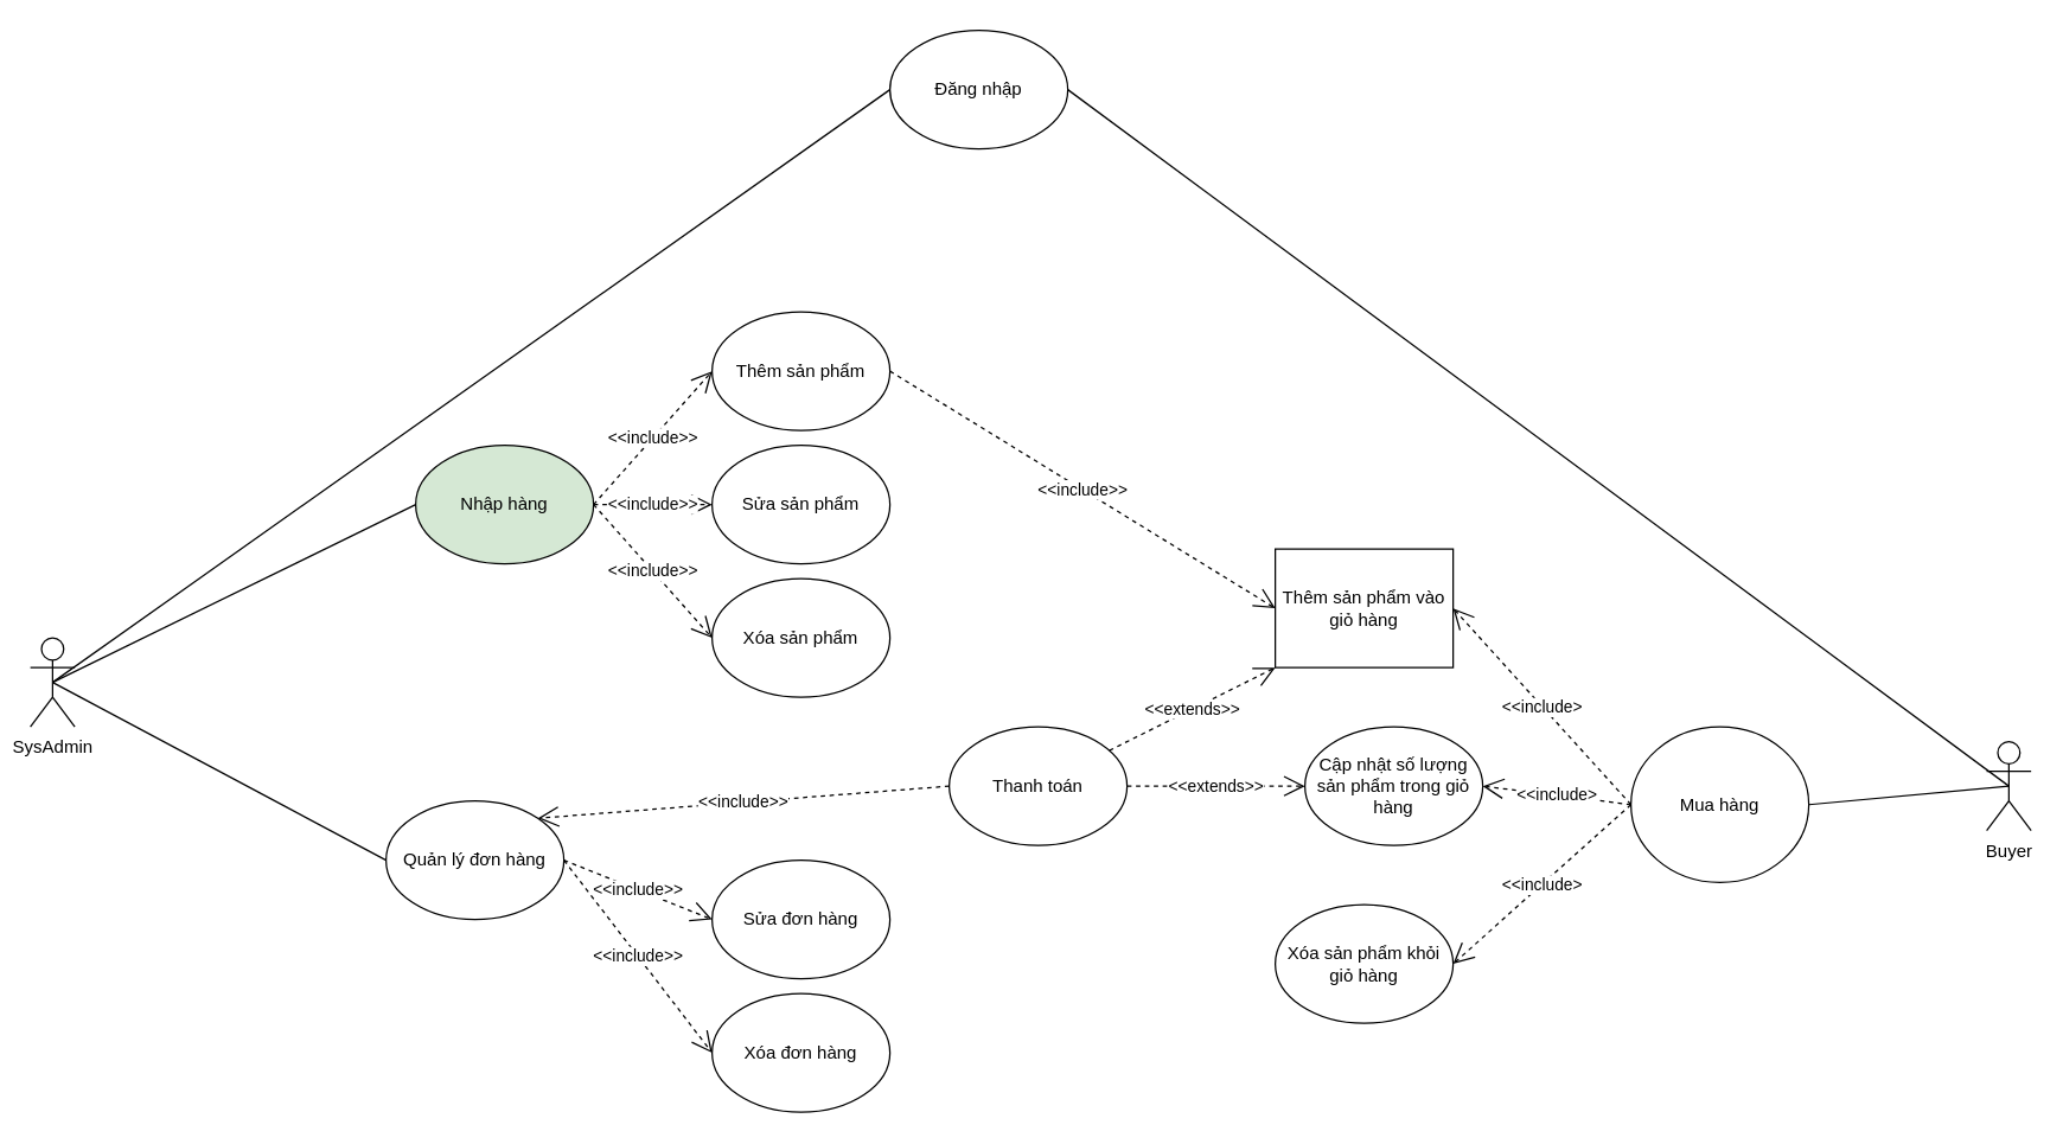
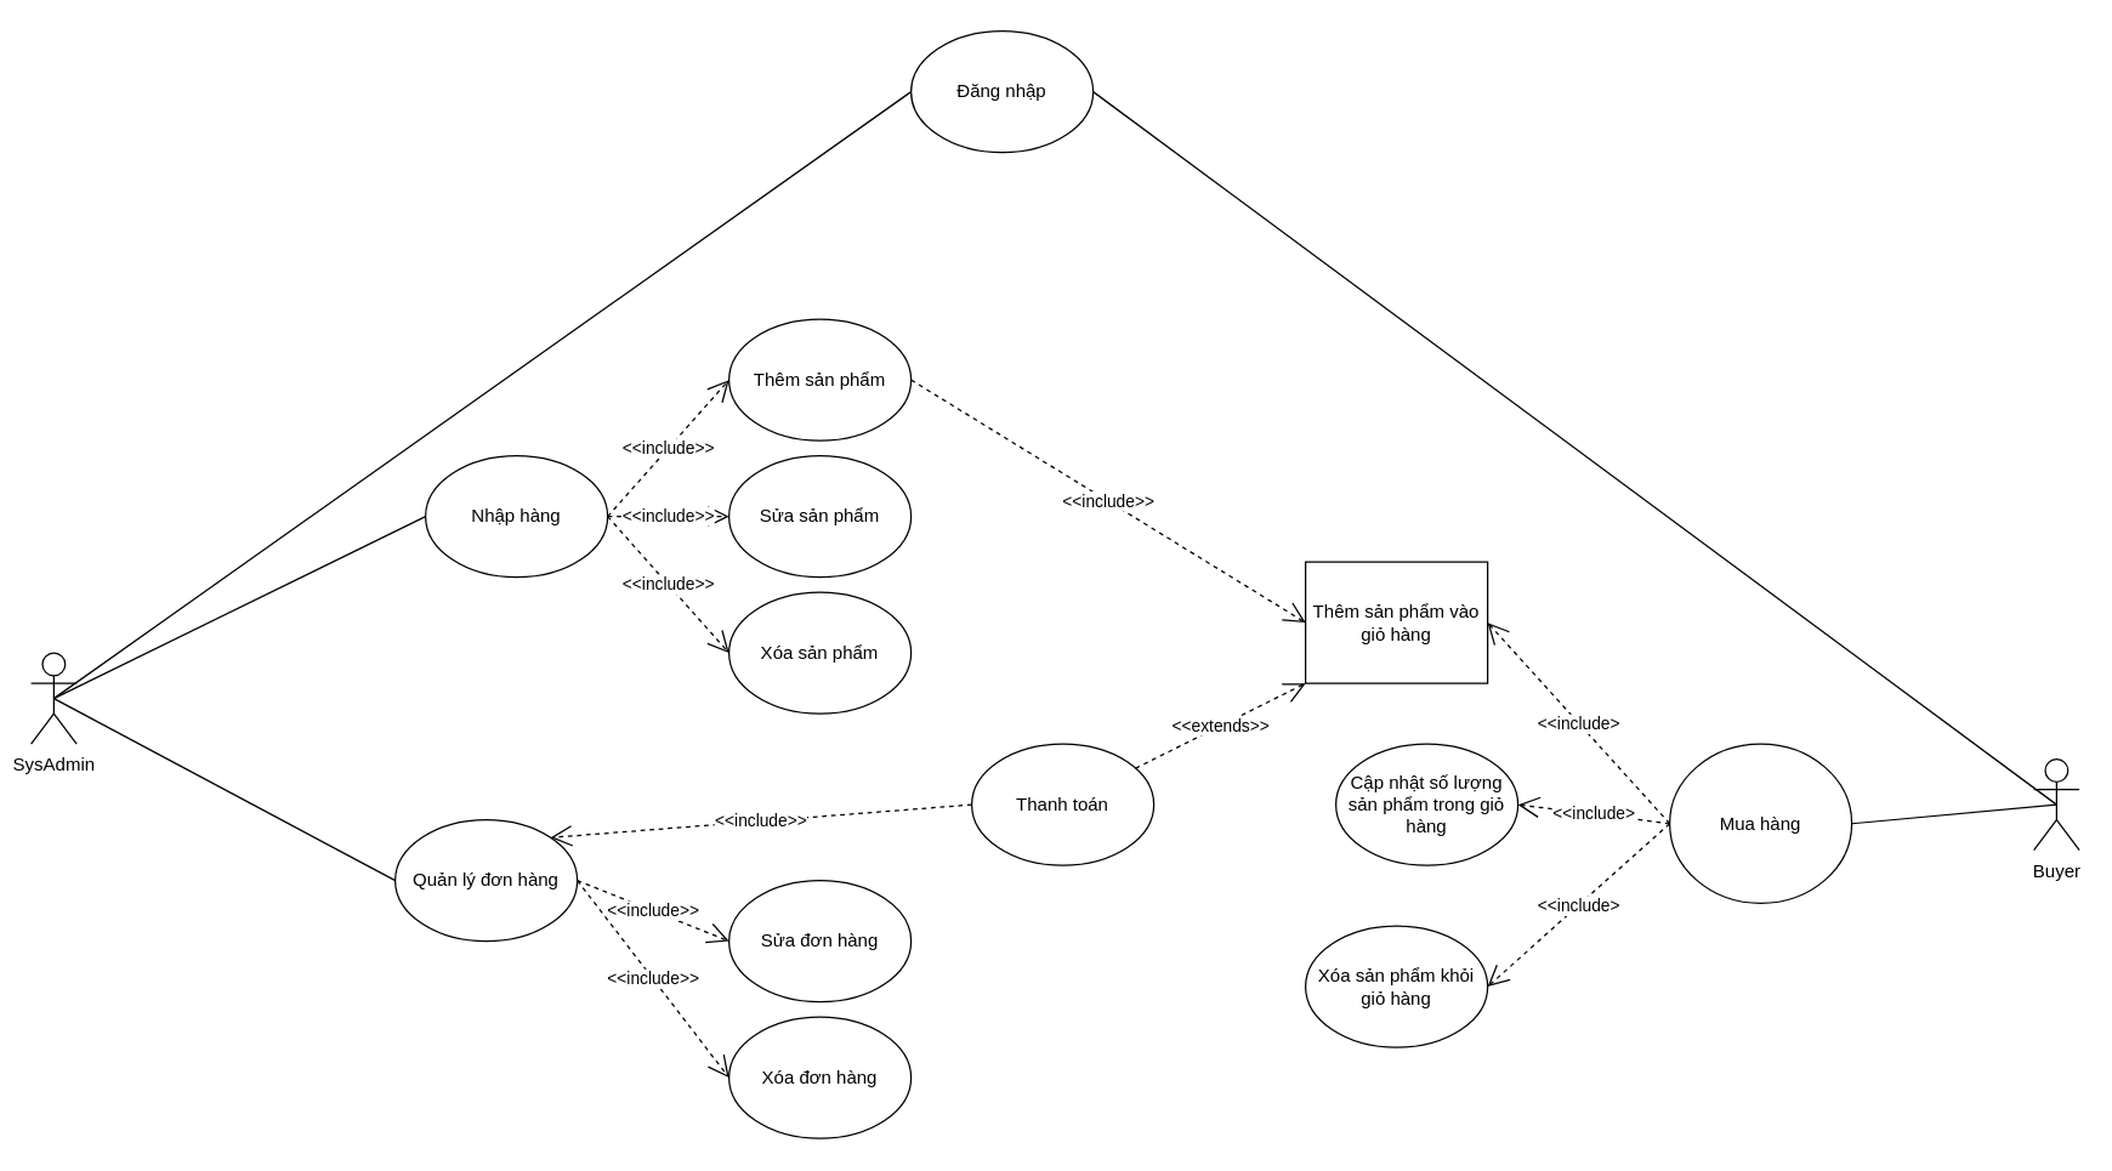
  <mxCell id="0" />
  <mxCell id="1" parent="0" />
  <mxCell id="2" value="SysAdmin" style="shape=umlActor;verticalLabelPosition=bottom;verticalAlign=top;html=1;outlineConnect=0;" vertex="1" parent="1"><mxGeometry x="20" y="430" width="30" height="60" as="geometry" /></mxCell>
  <mxCell id="3" value="Thêm sản phẩm" style="ellipse;whiteSpace=wrap;html=1;" vertex="1" parent="1"><mxGeometry x="480" y="210" width="120" height="80" as="geometry" /></mxCell>
  <mxCell id="4" value="Sửa sản phẩm" style="ellipse;whiteSpace=wrap;html=1;" vertex="1" parent="1"><mxGeometry x="480" y="300" width="120" height="80" as="geometry" /></mxCell>
  <mxCell id="5" value="&amp;lt;&amp;lt;include&amp;gt;&amp;gt;" style="endArrow=open;endSize=12;dashed=1;html=1;rounded=0;entryX=0;entryY=0.5;entryDx=0;entryDy=0;exitX=1;exitY=0.5;exitDx=0;exitDy=0;" edge="1" parent="1" source="7" target="3"><mxGeometry width="160" relative="1" as="geometry"><mxPoint x="320" y="260" as="sourcePoint" /><mxPoint x="710" y="360" as="targetPoint" /></mxGeometry></mxCell>
  <mxCell id="6" value="&amp;lt;&amp;lt;include&amp;gt;&amp;gt;" style="endArrow=open;endSize=12;dashed=1;html=1;rounded=0;entryX=0;entryY=0.5;entryDx=0;entryDy=0;exitX=1;exitY=0.5;exitDx=0;exitDy=0;" edge="1" parent="1" source="7" target="4"><mxGeometry width="160" relative="1" as="geometry"><mxPoint x="320" y="372" as="sourcePoint" /><mxPoint x="480" y="290" as="targetPoint" /></mxGeometry></mxCell>
- <mxCell id="7" value="Nhập hàng" style="ellipse;whiteSpace=wrap;html=1;fillColor=#d5e8d4;" vertex="1" parent="1"><mxGeometry x="280" y="300" width="120" height="80" as="geometry" /></mxCell>
+ <mxCell id="7" value="Nhập hàng" style="ellipse;whiteSpace=wrap;html=1;" vertex="1" parent="1"><mxGeometry x="280" y="300" width="120" height="80" as="geometry" /></mxCell>
  <mxCell id="8" value="Xóa sản phẩm" style="ellipse;whiteSpace=wrap;html=1;" vertex="1" parent="1"><mxGeometry x="480" y="390" width="120" height="80" as="geometry" /></mxCell>
  <mxCell id="9" value="&amp;lt;&amp;lt;include&amp;gt;&amp;gt;" style="endArrow=open;endSize=12;dashed=1;html=1;rounded=0;entryX=0;entryY=0.5;entryDx=0;entryDy=0;exitX=1;exitY=0.5;exitDx=0;exitDy=0;" edge="1" parent="1" source="7" target="8"><mxGeometry width="160" relative="1" as="geometry"><mxPoint x="410" y="350" as="sourcePoint" /><mxPoint x="490" y="430" as="targetPoint" /></mxGeometry></mxCell>
  <mxCell id="10" value="Thêm sản phẩm vào giỏ hàng" style="whiteSpace=wrap;html=1;rounded=0;" vertex="1" parent="1"><mxGeometry x="860" y="370" width="120" height="80" as="geometry" /></mxCell>
  <mxCell id="11" value="Cập nhật số lượng sản phẩm trong giỏ hàng" style="ellipse;whiteSpace=wrap;html=1;" vertex="1" parent="1"><mxGeometry x="880" y="490" width="120" height="80" as="geometry" /></mxCell>
  <mxCell id="12" value="Xóa sản phẩm khỏi giỏ hàng" style="ellipse;whiteSpace=wrap;html=1;" vertex="1" parent="1"><mxGeometry x="860" y="610" width="120" height="80" as="geometry" /></mxCell>
  <mxCell id="13" value="Thanh toán" style="ellipse;whiteSpace=wrap;html=1;" vertex="1" parent="1"><mxGeometry x="640" y="490" width="120" height="80" as="geometry" /></mxCell>
- <mxCell id="14" value="&amp;lt;&amp;lt;extends&amp;gt;&amp;gt;" style="endArrow=open;endSize=12;dashed=1;html=1;rounded=0;exitX=1;exitY=0.5;exitDx=0;exitDy=0;entryX=0;entryY=0.5;entryDx=0;entryDy=0;" edge="1" parent="1" source="13" target="11"><mxGeometry width="160" relative="1" as="geometry"><mxPoint x="850" y="580" as="sourcePoint" /><mxPoint x="750" y="580" as="targetPoint" /></mxGeometry></mxCell>
  <mxCell id="15" value="&amp;lt;&amp;lt;extends&amp;gt;&amp;gt;" style="endArrow=open;endSize=12;dashed=1;html=1;rounded=0;entryX=0;entryY=1;entryDx=0;entryDy=0;" edge="1" parent="1" source="13" target="10"><mxGeometry width="160" relative="1" as="geometry"><mxPoint x="670" y="370" as="sourcePoint" /><mxPoint x="750" y="410" as="targetPoint" /></mxGeometry></mxCell>
  <mxCell id="16" value="Mua hàng" style="ellipse;whiteSpace=wrap;html=1;" vertex="1" parent="1"><mxGeometry x="1100" y="490" width="120" height="105" as="geometry" /></mxCell>
  <mxCell id="17" value="Buyer" style="shape=umlActor;verticalLabelPosition=bottom;verticalAlign=top;html=1;outlineConnect=0;" vertex="1" parent="1"><mxGeometry x="1340" y="500" width="30" height="60" as="geometry" /></mxCell>
  <mxCell id="18" value="Sửa đơn hàng" style="ellipse;whiteSpace=wrap;html=1;" vertex="1" parent="1"><mxGeometry x="480" y="580" width="120" height="80" as="geometry" /></mxCell>
  <mxCell id="19" value="&amp;lt;&amp;lt;include&amp;gt;&amp;gt;" style="endArrow=open;endSize=12;dashed=1;html=1;rounded=0;entryX=0;entryY=0.5;entryDx=0;entryDy=0;exitX=1;exitY=0.5;exitDx=0;exitDy=0;" edge="1" parent="1" source="20" target="18"><mxGeometry width="160" relative="1" as="geometry"><mxPoint x="320" y="652" as="sourcePoint" /><mxPoint x="480" y="570" as="targetPoint" /></mxGeometry></mxCell>
  <mxCell id="20" value="Quản lý đơn hàng" style="ellipse;whiteSpace=wrap;html=1;" vertex="1" parent="1"><mxGeometry x="260" y="540" width="120" height="80" as="geometry" /></mxCell>
  <mxCell id="21" value="Xóa đơn hàng" style="ellipse;whiteSpace=wrap;html=1;" vertex="1" parent="1"><mxGeometry x="480" y="670" width="120" height="80" as="geometry" /></mxCell>
  <mxCell id="22" value="&amp;lt;&amp;lt;include&amp;gt;&amp;gt;" style="endArrow=open;endSize=12;dashed=1;html=1;rounded=0;entryX=0;entryY=0.5;entryDx=0;entryDy=0;exitX=1;exitY=0.5;exitDx=0;exitDy=0;" edge="1" parent="1" source="20" target="21"><mxGeometry width="160" relative="1" as="geometry"><mxPoint x="410" y="630" as="sourcePoint" /><mxPoint x="490" y="710" as="targetPoint" /></mxGeometry></mxCell>
  <mxCell id="23" value="&amp;lt;&amp;lt;include&amp;gt;" style="endArrow=open;endSize=12;dashed=1;html=1;rounded=0;entryX=1;entryY=0.5;entryDx=0;entryDy=0;exitX=0;exitY=0.5;exitDx=0;exitDy=0;" edge="1" parent="1" source="16" target="10"><mxGeometry width="160" relative="1" as="geometry"><mxPoint x="1110" y="409.33" as="sourcePoint" /><mxPoint x="1000" y="409.33" as="targetPoint" /></mxGeometry></mxCell>
  <mxCell id="24" value="&amp;lt;&amp;lt;include&amp;gt;" style="endArrow=open;endSize=12;dashed=1;html=1;rounded=0;entryX=1;entryY=0.5;entryDx=0;entryDy=0;exitX=0;exitY=0.5;exitDx=0;exitDy=0;" edge="1" parent="1" source="16" target="11"><mxGeometry width="160" relative="1" as="geometry"><mxPoint x="1110" y="550" as="sourcePoint" /><mxPoint x="990" y="420" as="targetPoint" /></mxGeometry></mxCell>
  <mxCell id="25" value="&amp;lt;&amp;lt;include&amp;gt;" style="endArrow=open;endSize=12;dashed=1;html=1;rounded=0;entryX=1;entryY=0.5;entryDx=0;entryDy=0;exitX=0;exitY=0.5;exitDx=0;exitDy=0;" edge="1" parent="1" source="16" target="12"><mxGeometry width="160" relative="1" as="geometry"><mxPoint x="1120" y="560" as="sourcePoint" /><mxPoint x="1000" y="430" as="targetPoint" /></mxGeometry></mxCell>
  <mxCell id="26" value="" style="endArrow=none;html=1;rounded=0;exitX=0.5;exitY=0.5;exitDx=0;exitDy=0;exitPerimeter=0;entryX=0;entryY=0.5;entryDx=0;entryDy=0;" edge="1" parent="1" source="2" target="7"><mxGeometry width="50" height="50" relative="1" as="geometry"><mxPoint x="25" y="190" as="sourcePoint" /><mxPoint x="290" y="210" as="targetPoint" /></mxGeometry></mxCell>
  <mxCell id="27" value="" style="endArrow=none;html=1;rounded=0;exitX=0.5;exitY=0.5;exitDx=0;exitDy=0;exitPerimeter=0;entryX=0;entryY=0.5;entryDx=0;entryDy=0;" edge="1" parent="1" source="2" target="20"><mxGeometry width="50" height="50" relative="1" as="geometry"><mxPoint x="25" y="190" as="sourcePoint" /><mxPoint x="290" y="350" as="targetPoint" /></mxGeometry></mxCell>
  <mxCell id="28" value="" style="endArrow=none;html=1;rounded=0;exitX=0.5;exitY=0.5;exitDx=0;exitDy=0;exitPerimeter=0;entryX=0;entryY=0.5;entryDx=0;entryDy=0;" edge="1" parent="1" source="2" target="31"><mxGeometry width="50" height="50" relative="1" as="geometry"><mxPoint x="35" y="200" as="sourcePoint" /><mxPoint x="280" y="820" as="targetPoint" /></mxGeometry></mxCell>
  <mxCell id="29" value="&amp;lt;&amp;lt;include&amp;gt;&amp;gt;" style="endArrow=open;endSize=12;dashed=1;html=1;rounded=0;entryX=0;entryY=0.5;entryDx=0;entryDy=0;exitX=1;exitY=0.5;exitDx=0;exitDy=0;" edge="1" parent="1" source="3" target="10"><mxGeometry width="160" relative="1" as="geometry"><mxPoint x="887" y="355" as="sourcePoint" /><mxPoint x="1017" y="288" as="targetPoint" /></mxGeometry></mxCell>
  <mxCell id="30" value="&amp;lt;&amp;lt;include&amp;gt;&amp;gt;" style="endArrow=open;endSize=12;dashed=1;html=1;rounded=0;entryX=1;entryY=0;entryDx=0;entryDy=0;exitX=0;exitY=0.5;exitDx=0;exitDy=0;" edge="1" parent="1" source="13" target="20"><mxGeometry width="160" relative="1" as="geometry"><mxPoint x="610" y="260" as="sourcePoint" /><mxPoint x="990" y="400" as="targetPoint" /></mxGeometry></mxCell>
  <mxCell id="31" value="Đăng nhập" style="ellipse;whiteSpace=wrap;html=1;" vertex="1" parent="1"><mxGeometry x="600" y="20" width="120" height="80" as="geometry" /></mxCell>
  <mxCell id="32" value="" style="endArrow=none;html=1;rounded=0;entryX=0.5;entryY=0.5;entryDx=0;entryDy=0;entryPerimeter=0;exitX=1;exitY=0.5;exitDx=0;exitDy=0;" edge="1" parent="1" source="16" target="17"><mxGeometry width="50" height="50" relative="1" as="geometry"><mxPoint x="980" y="460" as="sourcePoint" /><mxPoint x="1030" y="410" as="targetPoint" /></mxGeometry></mxCell>
  <mxCell id="33" value="" style="endArrow=none;html=1;rounded=0;entryX=0.5;entryY=0.5;entryDx=0;entryDy=0;entryPerimeter=0;exitX=1;exitY=0.5;exitDx=0;exitDy=0;" edge="1" parent="1" source="31" target="17"><mxGeometry width="50" height="50" relative="1" as="geometry"><mxPoint x="1230" y="540" as="sourcePoint" /><mxPoint x="1365" y="540" as="targetPoint" /></mxGeometry></mxCell>
